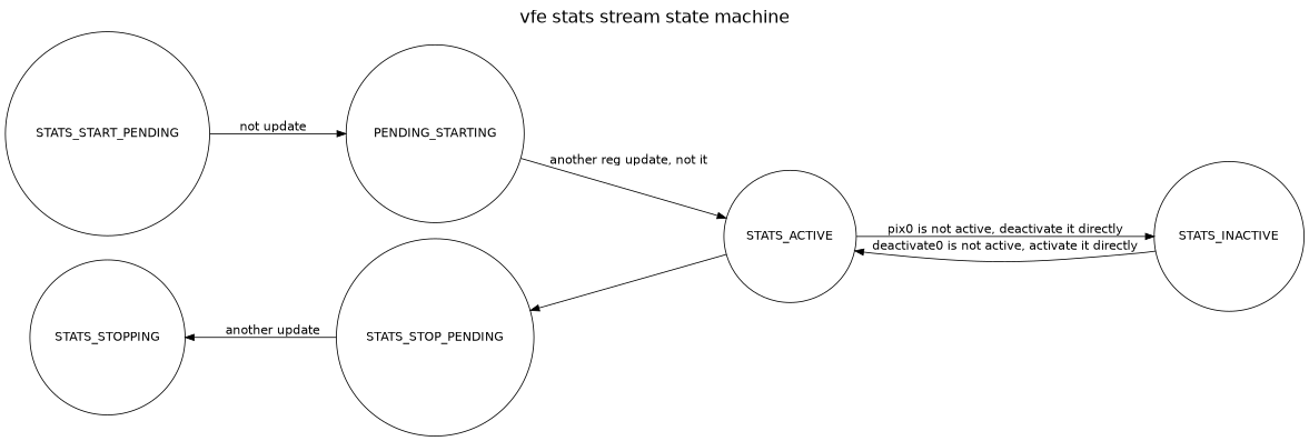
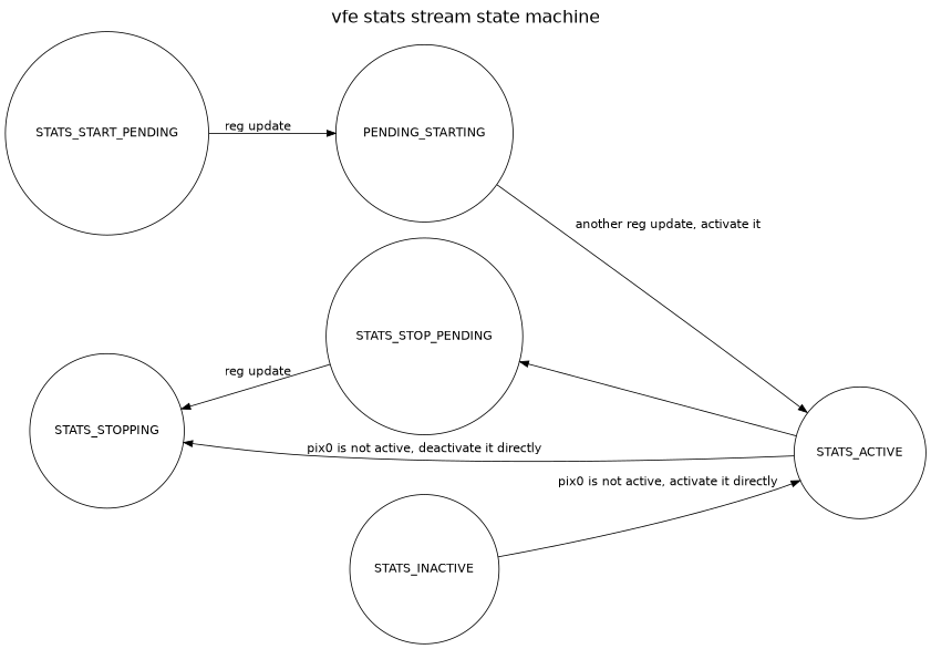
  digraph {
    fontname="DejaVu Sans"
    forcelabels=true
    label=<<FONT POINT-SIZE="20">vfe stats stream state machine</FONT>>
    labelloc=t
    rankdir=LR
    node [fontname="DejaVu Sans" shape=circle]
    edge [fontname="DejaVu Sans"]
    n1 [label=STATS_START_PENDING]
    n2 [label=STATS_STOPPING]
    n3 [label=PENDING_STARTING]
    n4 [label=STATS_STOP_PENDING]
    n5 [label=STATS_ACTIVE]
    n6 [label=STATS_INACTIVE]
    subgraph sub_1 {
      rank=same
      n1
      n2
    }
    subgraph sub_2 {
      rank=same
      n3
      n4
    }
-   n1 -> n3 [label="not update"]
-   n3 -> n5 [label="another reg update, not it"]
-   n4 -> n2 [label="another update"]
+   n1 -> n3 [label="reg update"]
+   n3 -> n5 [label="another reg update, activate it"]
+   n4 -> n2 [label="reg update"]
    n5 -> n4
-   n5 -> n6 [label="pix0 is not active, deactivate it directly"]
-   n6 -> n5 [label="deactivate0 is not active, activate it directly"]
+   n5 -> n2 [label="pix0 is not active, deactivate it directly"]
+   n6 -> n5 [label="pix0 is not active, activate it directly"]
  }
